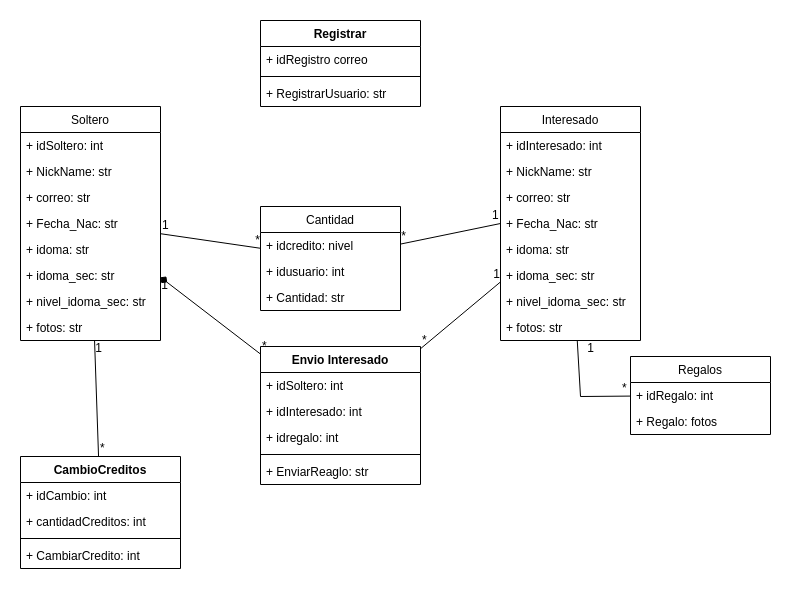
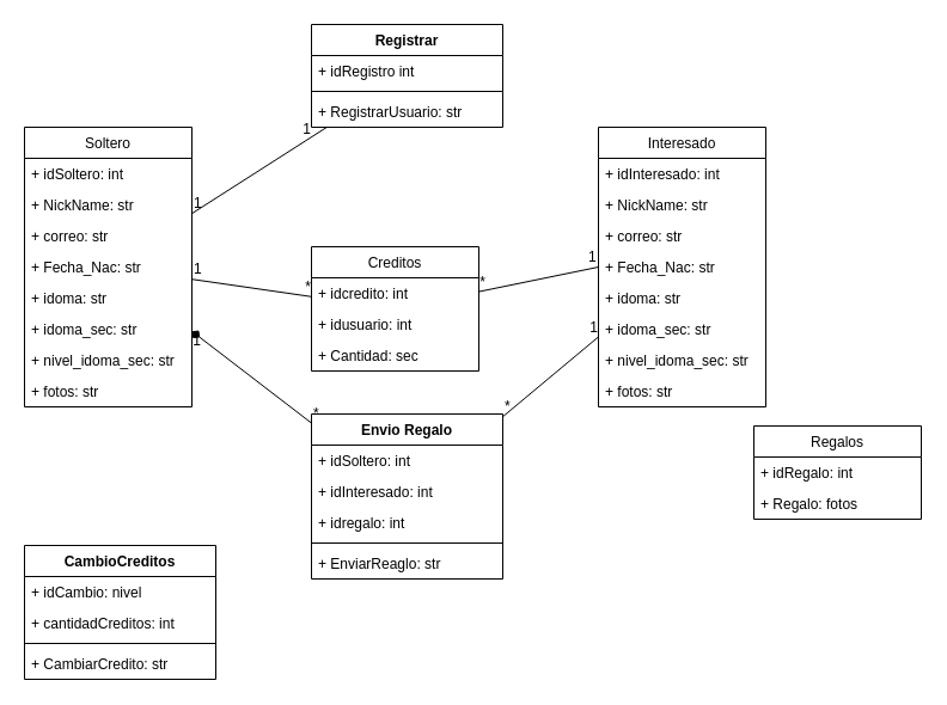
  <mxCell id="0" />
  <mxCell id="1" parent="0" />
  <mxCell id="2" value="Soltero" style="swimlane;fontStyle=0;childLayout=stackLayout;horizontal=1;startSize=26;fillColor=none;horizontalStack=0;resizeParent=1;resizeParentMax=0;resizeLast=0;collapsible=1;marginBottom=0;" vertex="1" parent="1"><mxGeometry x="20" y="106" width="140" height="234" as="geometry" /></mxCell>
  <mxCell id="3" value="+ idSoltero: int" style="text;strokeColor=none;fillColor=none;align=left;verticalAlign=top;spacingLeft=4;spacingRight=4;overflow=hidden;rotatable=0;points=[[0,0.5],[1,0.5]];portConstraint=eastwest;" vertex="1" parent="2"><mxGeometry y="26" width="140" height="26" as="geometry" /></mxCell>
  <mxCell id="4" value="+ NickName: str" style="text;strokeColor=none;fillColor=none;align=left;verticalAlign=top;spacingLeft=4;spacingRight=4;overflow=hidden;rotatable=0;points=[[0,0.5],[1,0.5]];portConstraint=eastwest;" vertex="1" parent="2"><mxGeometry y="52" width="140" height="26" as="geometry" /></mxCell>
  <mxCell id="5" value="+ correo: str" style="text;strokeColor=none;fillColor=none;align=left;verticalAlign=top;spacingLeft=4;spacingRight=4;overflow=hidden;rotatable=0;points=[[0,0.5],[1,0.5]];portConstraint=eastwest;" vertex="1" parent="2"><mxGeometry y="78" width="140" height="26" as="geometry" /></mxCell>
  <mxCell id="6" value="+ Fecha_Nac: str" style="text;strokeColor=none;fillColor=none;align=left;verticalAlign=top;spacingLeft=4;spacingRight=4;overflow=hidden;rotatable=0;points=[[0,0.5],[1,0.5]];portConstraint=eastwest;" vertex="1" parent="2"><mxGeometry y="104" width="140" height="26" as="geometry" /></mxCell>
  <mxCell id="7" value="+ idoma: str" style="text;strokeColor=none;fillColor=none;align=left;verticalAlign=top;spacingLeft=4;spacingRight=4;overflow=hidden;rotatable=0;points=[[0,0.5],[1,0.5]];portConstraint=eastwest;" vertex="1" parent="2"><mxGeometry y="130" width="140" height="26" as="geometry" /></mxCell>
  <mxCell id="8" value="+ idoma_sec: str" style="text;strokeColor=none;fillColor=none;align=left;verticalAlign=top;spacingLeft=4;spacingRight=4;overflow=hidden;rotatable=0;points=[[0,0.5],[1,0.5]];portConstraint=eastwest;" vertex="1" parent="2"><mxGeometry y="156" width="140" height="26" as="geometry" /></mxCell>
  <mxCell id="9" value="+ nivel_idoma_sec: str" style="text;strokeColor=none;fillColor=none;align=left;verticalAlign=top;spacingLeft=4;spacingRight=4;overflow=hidden;rotatable=0;points=[[0,0.5],[1,0.5]];portConstraint=eastwest;" vertex="1" parent="2"><mxGeometry y="182" width="140" height="26" as="geometry" /></mxCell>
  <mxCell id="10" value="+ fotos: str" style="text;strokeColor=none;fillColor=none;align=left;verticalAlign=top;spacingLeft=4;spacingRight=4;overflow=hidden;rotatable=0;points=[[0,0.5],[1,0.5]];portConstraint=eastwest;" vertex="1" parent="2"><mxGeometry y="208" width="140" height="26" as="geometry" /></mxCell>
  <mxCell id="11" value="Interesado" style="swimlane;fontStyle=0;childLayout=stackLayout;horizontal=1;startSize=26;fillColor=none;horizontalStack=0;resizeParent=1;resizeParentMax=0;resizeLast=0;collapsible=1;marginBottom=0;" vertex="1" parent="1"><mxGeometry x="500" y="106" width="140" height="234" as="geometry" /></mxCell>
  <mxCell id="12" value="+ idInteresado: int" style="text;strokeColor=none;fillColor=none;align=left;verticalAlign=top;spacingLeft=4;spacingRight=4;overflow=hidden;rotatable=0;points=[[0,0.5],[1,0.5]];portConstraint=eastwest;" vertex="1" parent="11"><mxGeometry y="26" width="140" height="26" as="geometry" /></mxCell>
  <mxCell id="13" value="+ NickName: str" style="text;strokeColor=none;fillColor=none;align=left;verticalAlign=top;spacingLeft=4;spacingRight=4;overflow=hidden;rotatable=0;points=[[0,0.5],[1,0.5]];portConstraint=eastwest;" vertex="1" parent="11"><mxGeometry y="52" width="140" height="26" as="geometry" /></mxCell>
  <mxCell id="14" value="+ correo: str" style="text;strokeColor=none;fillColor=none;align=left;verticalAlign=top;spacingLeft=4;spacingRight=4;overflow=hidden;rotatable=0;points=[[0,0.5],[1,0.5]];portConstraint=eastwest;" vertex="1" parent="11"><mxGeometry y="78" width="140" height="26" as="geometry" /></mxCell>
  <mxCell id="15" value="+ Fecha_Nac: str" style="text;strokeColor=none;fillColor=none;align=left;verticalAlign=top;spacingLeft=4;spacingRight=4;overflow=hidden;rotatable=0;points=[[0,0.5],[1,0.5]];portConstraint=eastwest;" vertex="1" parent="11"><mxGeometry y="104" width="140" height="26" as="geometry" /></mxCell>
  <mxCell id="16" value="+ idoma: str" style="text;strokeColor=none;fillColor=none;align=left;verticalAlign=top;spacingLeft=4;spacingRight=4;overflow=hidden;rotatable=0;points=[[0,0.5],[1,0.5]];portConstraint=eastwest;" vertex="1" parent="11"><mxGeometry y="130" width="140" height="26" as="geometry" /></mxCell>
  <mxCell id="17" value="+ idoma_sec: str" style="text;strokeColor=none;fillColor=none;align=left;verticalAlign=top;spacingLeft=4;spacingRight=4;overflow=hidden;rotatable=0;points=[[0,0.5],[1,0.5]];portConstraint=eastwest;" vertex="1" parent="11"><mxGeometry y="156" width="140" height="26" as="geometry" /></mxCell>
  <mxCell id="18" value="+ nivel_idoma_sec: str" style="text;strokeColor=none;fillColor=none;align=left;verticalAlign=top;spacingLeft=4;spacingRight=4;overflow=hidden;rotatable=0;points=[[0,0.5],[1,0.5]];portConstraint=eastwest;" vertex="1" parent="11"><mxGeometry y="182" width="140" height="26" as="geometry" /></mxCell>
  <mxCell id="19" value="+ fotos: str" style="text;strokeColor=none;fillColor=none;align=left;verticalAlign=top;spacingLeft=4;spacingRight=4;overflow=hidden;rotatable=0;points=[[0,0.5],[1,0.5]];portConstraint=eastwest;" vertex="1" parent="11"><mxGeometry y="208" width="140" height="26" as="geometry" /></mxCell>
  <mxCell id="20" value="Regalos" style="swimlane;fontStyle=0;childLayout=stackLayout;horizontal=1;startSize=26;fillColor=none;horizontalStack=0;resizeParent=1;resizeParentMax=0;resizeLast=0;collapsible=1;marginBottom=0;" vertex="1" parent="1"><mxGeometry x="630" y="356" width="140" height="78" as="geometry" /></mxCell>
  <mxCell id="21" value="+ idRegalo: int" style="text;strokeColor=none;fillColor=none;align=left;verticalAlign=top;spacingLeft=4;spacingRight=4;overflow=hidden;rotatable=0;points=[[0,0.5],[1,0.5]];portConstraint=eastwest;" vertex="1" parent="20"><mxGeometry y="26" width="140" height="26" as="geometry" /></mxCell>
  <mxCell id="22" value="+ Regalo: fotos&#10;" style="text;strokeColor=none;fillColor=none;align=left;verticalAlign=top;spacingLeft=4;spacingRight=4;overflow=hidden;rotatable=0;points=[[0,0.5],[1,0.5]];portConstraint=eastwest;" vertex="1" parent="20"><mxGeometry y="52" width="140" height="26" as="geometry" /></mxCell>
- <mxCell id="23" value="Cantidad" style="swimlane;fontStyle=0;childLayout=stackLayout;horizontal=1;startSize=26;fillColor=none;horizontalStack=0;resizeParent=1;resizeParentMax=0;resizeLast=0;collapsible=1;marginBottom=0;" vertex="1" parent="1"><mxGeometry x="260" y="206" width="140" height="104" as="geometry" /></mxCell>
- <mxCell id="24" value="+ idcredito: nivel" style="text;strokeColor=none;fillColor=none;align=left;verticalAlign=top;spacingLeft=4;spacingRight=4;overflow=hidden;rotatable=0;points=[[0,0.5],[1,0.5]];portConstraint=eastwest;" vertex="1" parent="23"><mxGeometry y="26" width="140" height="26" as="geometry" /></mxCell>
+ <mxCell id="23" value="Creditos" style="swimlane;fontStyle=0;childLayout=stackLayout;horizontal=1;startSize=26;fillColor=none;horizontalStack=0;resizeParent=1;resizeParentMax=0;resizeLast=0;collapsible=1;marginBottom=0;" vertex="1" parent="1"><mxGeometry x="260" y="206" width="140" height="104" as="geometry" /></mxCell>
+ <mxCell id="24" value="+ idcredito: int" style="text;strokeColor=none;fillColor=none;align=left;verticalAlign=top;spacingLeft=4;spacingRight=4;overflow=hidden;rotatable=0;points=[[0,0.5],[1,0.5]];portConstraint=eastwest;" vertex="1" parent="23"><mxGeometry y="26" width="140" height="26" as="geometry" /></mxCell>
  <mxCell id="25" value="+ idusuario: int" style="text;strokeColor=none;fillColor=none;align=left;verticalAlign=top;spacingLeft=4;spacingRight=4;overflow=hidden;rotatable=0;points=[[0,0.5],[1,0.5]];portConstraint=eastwest;" vertex="1" parent="23"><mxGeometry y="52" width="140" height="26" as="geometry" /></mxCell>
- <mxCell id="26" value="+ Cantidad: str&#10;" style="text;strokeColor=none;fillColor=none;align=left;verticalAlign=top;spacingLeft=4;spacingRight=4;overflow=hidden;rotatable=0;points=[[0,0.5],[1,0.5]];portConstraint=eastwest;" vertex="1" parent="23"><mxGeometry y="78" width="140" height="26" as="geometry" /></mxCell>
+ <mxCell id="26" value="+ Cantidad: sec&#10;" style="text;strokeColor=none;fillColor=none;align=left;verticalAlign=top;spacingLeft=4;spacingRight=4;overflow=hidden;rotatable=0;points=[[0,0.5],[1,0.5]];portConstraint=eastwest;" vertex="1" parent="23"><mxGeometry y="78" width="140" height="26" as="geometry" /></mxCell>
  <mxCell id="27" value="" style="endArrow=none;html=1;rounded=0;targetPerimeterSpacing=0;" edge="1" parent="1" source="2" target="23"><mxGeometry relative="1" as="geometry"><mxPoint x="160" y="226" as="sourcePoint" /><mxPoint x="320" y="226" as="targetPoint" /></mxGeometry></mxCell>
  <mxCell id="28" value="1" style="resizable=0;html=1;align=left;verticalAlign=bottom;" connectable="0" vertex="1" parent="27"><mxGeometry x="-1" relative="1" as="geometry" /></mxCell>
  <mxCell id="29" value="*" style="resizable=0;html=1;align=right;verticalAlign=bottom;" connectable="0" vertex="1" parent="27"><mxGeometry x="1" relative="1" as="geometry" /></mxCell>
  <mxCell id="30" value="" style="endArrow=none;html=1;rounded=0;targetPerimeterSpacing=0;strokeWidth=1;exitX=0;exitY=0.5;exitDx=0;exitDy=0;" edge="1" parent="1" source="15" target="23"><mxGeometry relative="1" as="geometry"><mxPoint x="490" y="223" as="sourcePoint" /><mxPoint x="444" y="316" as="targetPoint" /></mxGeometry></mxCell>
  <mxCell id="31" value="1" style="resizable=0;html=1;align=left;verticalAlign=bottom;" connectable="0" vertex="1" parent="30"><mxGeometry x="-1" relative="1" as="geometry"><mxPoint x="-10" as="offset" /></mxGeometry></mxCell>
  <mxCell id="32" value="*" style="resizable=0;html=1;align=right;verticalAlign=bottom;" connectable="0" vertex="1" parent="30"><mxGeometry x="1" relative="1" as="geometry"><mxPoint x="6" as="offset" /></mxGeometry></mxCell>
- <mxCell id="33" value="" style="endArrow=none;html=1;rounded=0;targetPerimeterSpacing=0;strokeWidth=1;" edge="1" parent="1" source="20" target="11"><mxGeometry relative="1" as="geometry"><mxPoint x="310" y="356" as="sourcePoint" /><mxPoint x="470" y="356" as="targetPoint" /><Array as="points"><mxPoint x="580" y="396" /></Array></mxGeometry></mxCell>
- <mxCell id="34" value="*" style="resizable=0;html=1;align=left;verticalAlign=bottom;" connectable="0" vertex="1" parent="33"><mxGeometry x="-1" relative="1" as="geometry"><mxPoint x="-10" as="offset" /></mxGeometry></mxCell>
- <mxCell id="35" value="1" style="resizable=0;html=1;align=right;verticalAlign=bottom;" connectable="0" vertex="1" parent="33"><mxGeometry x="1" relative="1" as="geometry"><mxPoint x="17" y="16" as="offset" /></mxGeometry></mxCell>
- <mxCell id="36" value="Envio Interesado&#10;" style="swimlane;fontStyle=1;align=center;verticalAlign=top;childLayout=stackLayout;horizontal=1;startSize=26;horizontalStack=0;resizeParent=1;resizeParentMax=0;resizeLast=0;collapsible=1;marginBottom=0;" vertex="1" parent="1"><mxGeometry x="260" y="346" width="160" height="138" as="geometry" /></mxCell>
+ <mxCell id="36" value="Envio Regalo&#10;" style="swimlane;fontStyle=1;align=center;verticalAlign=top;childLayout=stackLayout;horizontal=1;startSize=26;horizontalStack=0;resizeParent=1;resizeParentMax=0;resizeLast=0;collapsible=1;marginBottom=0;" vertex="1" parent="1"><mxGeometry x="260" y="346" width="160" height="138" as="geometry" /></mxCell>
  <mxCell id="37" value="+ idSoltero: int" style="text;strokeColor=none;fillColor=none;align=left;verticalAlign=top;spacingLeft=4;spacingRight=4;overflow=hidden;rotatable=0;points=[[0,0.5],[1,0.5]];portConstraint=eastwest;" vertex="1" parent="36"><mxGeometry y="26" width="160" height="26" as="geometry" /></mxCell>
  <mxCell id="38" value="+ idInteresado: int" style="text;strokeColor=none;fillColor=none;align=left;verticalAlign=top;spacingLeft=4;spacingRight=4;overflow=hidden;rotatable=0;points=[[0,0.5],[1,0.5]];portConstraint=eastwest;" vertex="1" parent="36"><mxGeometry y="52" width="160" height="26" as="geometry" /></mxCell>
  <mxCell id="39" value="+ idregalo: int" style="text;strokeColor=none;fillColor=none;align=left;verticalAlign=top;spacingLeft=4;spacingRight=4;overflow=hidden;rotatable=0;points=[[0,0.5],[1,0.5]];portConstraint=eastwest;" vertex="1" parent="36"><mxGeometry y="78" width="160" height="26" as="geometry" /></mxCell>
  <mxCell id="40" value="" style="line;strokeWidth=1;fillColor=none;align=left;verticalAlign=middle;spacingTop=-1;spacingLeft=3;spacingRight=3;rotatable=0;labelPosition=right;points=[];portConstraint=eastwest;" vertex="1" parent="36"><mxGeometry y="104" width="160" height="8" as="geometry" /></mxCell>
  <mxCell id="41" value="+ EnviarReaglo: str" style="text;strokeColor=none;fillColor=none;align=left;verticalAlign=top;spacingLeft=4;spacingRight=4;overflow=hidden;rotatable=0;points=[[0,0.5],[1,0.5]];portConstraint=eastwest;" vertex="1" parent="36"><mxGeometry y="112" width="160" height="26" as="geometry" /></mxCell>
  <mxCell id="42" value="" style="endArrow=none;html=1;rounded=0;targetPerimeterSpacing=0;strokeWidth=1;" edge="1" parent="1" source="36" target="11"><mxGeometry relative="1" as="geometry"><mxPoint x="290" y="396" as="sourcePoint" /><mxPoint x="450" y="396" as="targetPoint" /></mxGeometry></mxCell>
  <mxCell id="43" value="*" style="resizable=0;html=1;align=left;verticalAlign=bottom;" connectable="0" vertex="1" parent="42"><mxGeometry x="-1" relative="1" as="geometry" /></mxCell>
  <mxCell id="44" value="1" style="resizable=0;html=1;align=right;verticalAlign=bottom;" connectable="0" vertex="1" parent="42"><mxGeometry x="1" relative="1" as="geometry" /></mxCell>
  <mxCell id="45" value="" style="endArrow=diamond;html=1;rounded=0;targetPerimeterSpacing=0;strokeWidth=1;" edge="1" parent="1" source="36" target="2"><mxGeometry relative="1" as="geometry"><mxPoint x="130" y="406" as="sourcePoint" /><mxPoint x="290" y="406" as="targetPoint" /></mxGeometry></mxCell>
  <mxCell id="46" value="*" style="resizable=0;html=1;align=left;verticalAlign=bottom;" connectable="0" vertex="1" parent="45"><mxGeometry x="-1" relative="1" as="geometry" /></mxCell>
  <mxCell id="47" value="1" style="resizable=0;html=1;align=right;verticalAlign=bottom;" connectable="0" vertex="1" parent="45"><mxGeometry x="1" relative="1" as="geometry"><mxPoint x="8" y="16" as="offset" /></mxGeometry></mxCell>
  <mxCell id="48" value="Registrar" style="swimlane;fontStyle=1;align=center;verticalAlign=top;childLayout=stackLayout;horizontal=1;startSize=26;horizontalStack=0;resizeParent=1;resizeParentMax=0;resizeLast=0;collapsible=1;marginBottom=0;" vertex="1" parent="1"><mxGeometry x="260" y="20" width="160" height="86" as="geometry" /></mxCell>
- <mxCell id="49" value="+ idRegistro correo" style="text;strokeColor=none;fillColor=none;align=left;verticalAlign=top;spacingLeft=4;spacingRight=4;overflow=hidden;rotatable=0;points=[[0,0.5],[1,0.5]];portConstraint=eastwest;" vertex="1" parent="48"><mxGeometry y="26" width="160" height="26" as="geometry" /></mxCell>
+ <mxCell id="49" value="+ idRegistro int" style="text;strokeColor=none;fillColor=none;align=left;verticalAlign=top;spacingLeft=4;spacingRight=4;overflow=hidden;rotatable=0;points=[[0,0.5],[1,0.5]];portConstraint=eastwest;" vertex="1" parent="48"><mxGeometry y="26" width="160" height="26" as="geometry" /></mxCell>
  <mxCell id="50" value="" style="line;strokeWidth=1;fillColor=none;align=left;verticalAlign=middle;spacingTop=-1;spacingLeft=3;spacingRight=3;rotatable=0;labelPosition=right;points=[];portConstraint=eastwest;" vertex="1" parent="48"><mxGeometry y="52" width="160" height="8" as="geometry" /></mxCell>
  <mxCell id="51" value="+ RegistrarUsuario: str" style="text;strokeColor=none;fillColor=none;align=left;verticalAlign=top;spacingLeft=4;spacingRight=4;overflow=hidden;rotatable=0;points=[[0,0.5],[1,0.5]];portConstraint=eastwest;" vertex="1" parent="48"><mxGeometry y="60" width="160" height="26" as="geometry" /></mxCell>
+ <mxCell id="52" value="" style="endArrow=none;html=1;rounded=0;targetPerimeterSpacing=0;strokeWidth=1;" edge="1" parent="1" source="2" target="48"><mxGeometry relative="1" as="geometry"><mxPoint x="160" y="116" as="sourcePoint" /><mxPoint x="320" y="116" as="targetPoint" /></mxGeometry></mxCell>
+ <mxCell id="53" value="1" style="resizable=0;html=1;align=left;verticalAlign=bottom;" connectable="0" vertex="1" parent="52"><mxGeometry x="-1" relative="1" as="geometry" /></mxCell>
+ <mxCell id="54" value="1" style="resizable=0;html=1;align=right;verticalAlign=bottom;" connectable="0" vertex="1" parent="52"><mxGeometry x="1" relative="1" as="geometry"><mxPoint x="-13" y="10" as="offset" /></mxGeometry></mxCell>
  <mxCell id="55" value="CambioCreditos" style="swimlane;fontStyle=1;align=center;verticalAlign=top;childLayout=stackLayout;horizontal=1;startSize=26;horizontalStack=0;resizeParent=1;resizeParentMax=0;resizeLast=0;collapsible=1;marginBottom=0;" vertex="1" parent="1"><mxGeometry x="20" y="456" width="160" height="112" as="geometry" /></mxCell>
- <mxCell id="56" value="+ idCambio: int" style="text;strokeColor=none;fillColor=none;align=left;verticalAlign=top;spacingLeft=4;spacingRight=4;overflow=hidden;rotatable=0;points=[[0,0.5],[1,0.5]];portConstraint=eastwest;" vertex="1" parent="55"><mxGeometry y="26" width="160" height="26" as="geometry" /></mxCell>
+ <mxCell id="56" value="+ idCambio: nivel" style="text;strokeColor=none;fillColor=none;align=left;verticalAlign=top;spacingLeft=4;spacingRight=4;overflow=hidden;rotatable=0;points=[[0,0.5],[1,0.5]];portConstraint=eastwest;" vertex="1" parent="55"><mxGeometry y="26" width="160" height="26" as="geometry" /></mxCell>
  <mxCell id="57" value="+ cantidadCreditos: int" style="text;strokeColor=none;fillColor=none;align=left;verticalAlign=top;spacingLeft=4;spacingRight=4;overflow=hidden;rotatable=0;points=[[0,0.5],[1,0.5]];portConstraint=eastwest;" vertex="1" parent="55"><mxGeometry y="52" width="160" height="26" as="geometry" /></mxCell>
  <mxCell id="58" value="" style="line;strokeWidth=1;fillColor=none;align=left;verticalAlign=middle;spacingTop=-1;spacingLeft=3;spacingRight=3;rotatable=0;labelPosition=right;points=[];portConstraint=eastwest;" vertex="1" parent="55"><mxGeometry y="78" width="160" height="8" as="geometry" /></mxCell>
- <mxCell id="59" value="+ CambiarCredito: int" style="text;strokeColor=none;fillColor=none;align=left;verticalAlign=top;spacingLeft=4;spacingRight=4;overflow=hidden;rotatable=0;points=[[0,0.5],[1,0.5]];portConstraint=eastwest;" vertex="1" parent="55"><mxGeometry y="86" width="160" height="26" as="geometry" /></mxCell>
- <mxCell id="60" value="" style="endArrow=none;html=1;rounded=0;targetPerimeterSpacing=0;strokeWidth=1;" edge="1" parent="1" source="55" target="2"><mxGeometry relative="1" as="geometry"><mxPoint x="270" y="363.56" as="sourcePoint" /><mxPoint x="170" y="286.76" as="targetPoint" /></mxGeometry></mxCell>
- <mxCell id="61" value="*" style="resizable=0;html=1;align=left;verticalAlign=bottom;" connectable="0" vertex="1" parent="60"><mxGeometry x="-1" relative="1" as="geometry" /></mxCell>
- <mxCell id="62" value="1" style="resizable=0;html=1;align=right;verticalAlign=bottom;" connectable="0" vertex="1" parent="60"><mxGeometry x="1" relative="1" as="geometry"><mxPoint x="8" y="16" as="offset" /></mxGeometry></mxCell>
+ <mxCell id="59" value="+ CambiarCredito: str" style="text;strokeColor=none;fillColor=none;align=left;verticalAlign=top;spacingLeft=4;spacingRight=4;overflow=hidden;rotatable=0;points=[[0,0.5],[1,0.5]];portConstraint=eastwest;" vertex="1" parent="55"><mxGeometry y="86" width="160" height="26" as="geometry" /></mxCell>
